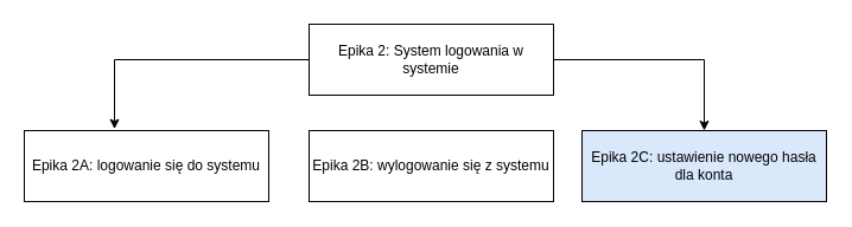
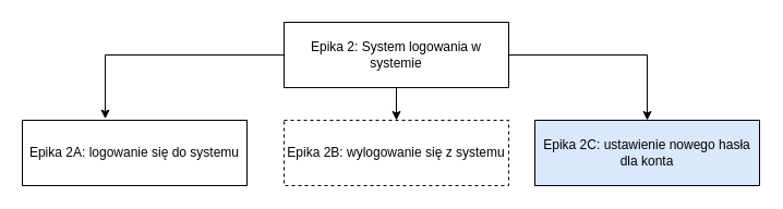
  <mxCell id="0" />
  <mxCell id="1" parent="0" />
  <mxCell id="2" style="edgeStyle=orthogonalEdgeStyle;rounded=0;orthogonalLoop=1;jettySize=auto;html=1;entryX=0.369;entryY=-0.023;entryDx=0;entryDy=0;entryPerimeter=0;" edge="1" parent="1" source="5" target="6"><mxGeometry relative="1" as="geometry" /></mxCell>
  <mxCell id="3" style="edgeStyle=orthogonalEdgeStyle;rounded=0;orthogonalLoop=1;jettySize=auto;html=1;" edge="1" parent="1" source="5" target="8"><mxGeometry relative="1" as="geometry" /></mxCell>
+ <mxCell id="4" style="edgeStyle=orthogonalEdgeStyle;rounded=0;orthogonalLoop=1;jettySize=auto;html=1;" edge="1" parent="1" source="5" target="7"><mxGeometry relative="1" as="geometry" /></mxCell>
  <mxCell id="5" value="Epika 2: System logowania w systemie" style="rounded=0;whiteSpace=wrap;html=1;" vertex="1" parent="1"><mxGeometry x="260" y="20" width="206" height="60" as="geometry" /></mxCell>
  <mxCell id="6" value="Epika 2A: logowanie się do systemu" style="rounded=0;whiteSpace=wrap;html=1;" vertex="1" parent="1"><mxGeometry x="20" y="110" width="206" height="60" as="geometry" /></mxCell>
- <mxCell id="7" value="Epika 2B: wylogowanie się z systemu" style="rounded=0;whiteSpace=wrap;html=1;" vertex="1" parent="1"><mxGeometry x="260" y="110" width="206" height="60" as="geometry" /></mxCell>
+ <mxCell id="7" value="Epika 2B: wylogowanie się z systemu" style="rounded=0;whiteSpace=wrap;html=1;dashed=1;" vertex="1" parent="1"><mxGeometry x="260" y="110" width="206" height="60" as="geometry" /></mxCell>
  <mxCell id="8" value="Epika 2C: ustawienie nowego hasła dla konta" style="rounded=0;whiteSpace=wrap;html=1;fillColor=#dae8fc;" vertex="1" parent="1"><mxGeometry x="490" y="110" width="206" height="60" as="geometry" /></mxCell>
